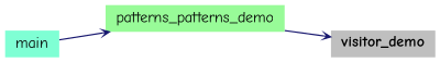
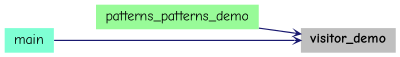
  digraph {
    fontname="Comic Neue"
    rankdir=RL
    node [color=black fontname="Comic Neue" fontsize=12 shape=plaintext style=filled]
    edge [arrowhead=open arrowsize=0.5 arrowtail=open color=midnightblue dir=back fontname="Comic Neue" fontsize=15 labelfontsize=15 style=solid]
    n1 [fillcolor=grey75 fontcolor=black height=0.2 label=<<b>visitor_demo</b>> width=0.4]
    n2 [color=teal fillcolor=palegreen height=0.2 label=patterns_patterns_demo width=0.4]
    n3 [fillcolor=aquamarine height=0.2 label=main width=0.4]
    n1 -> n2
-   n2 -> n3
+   n1 -> n3
  }
